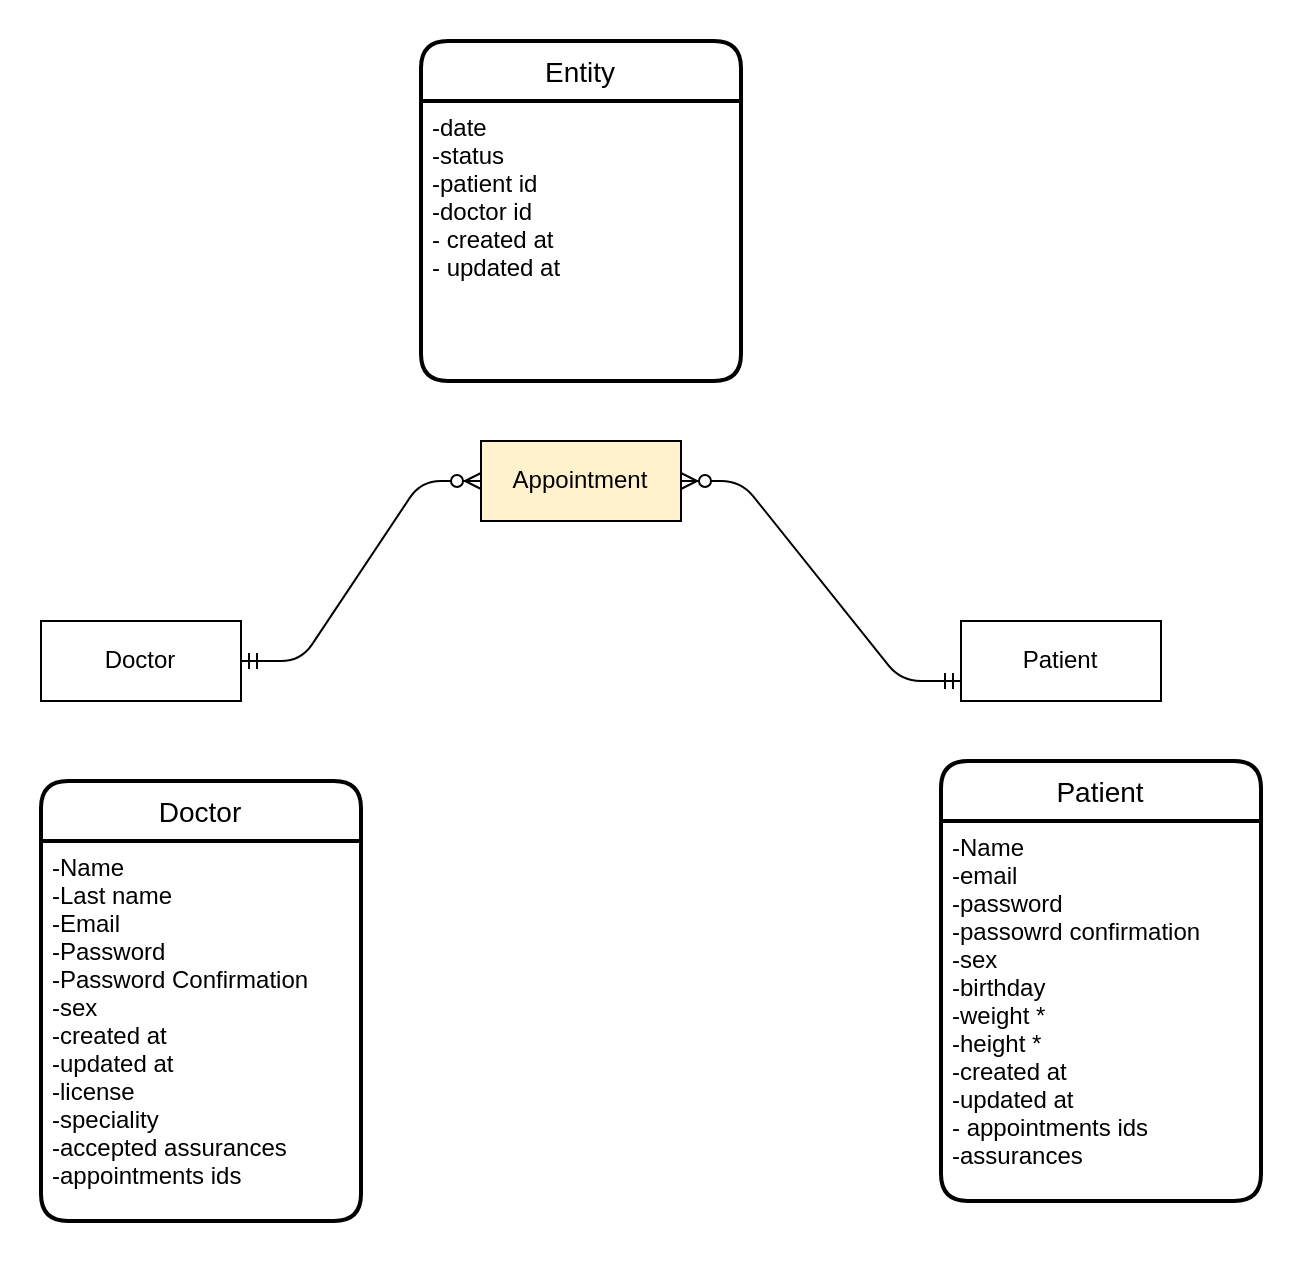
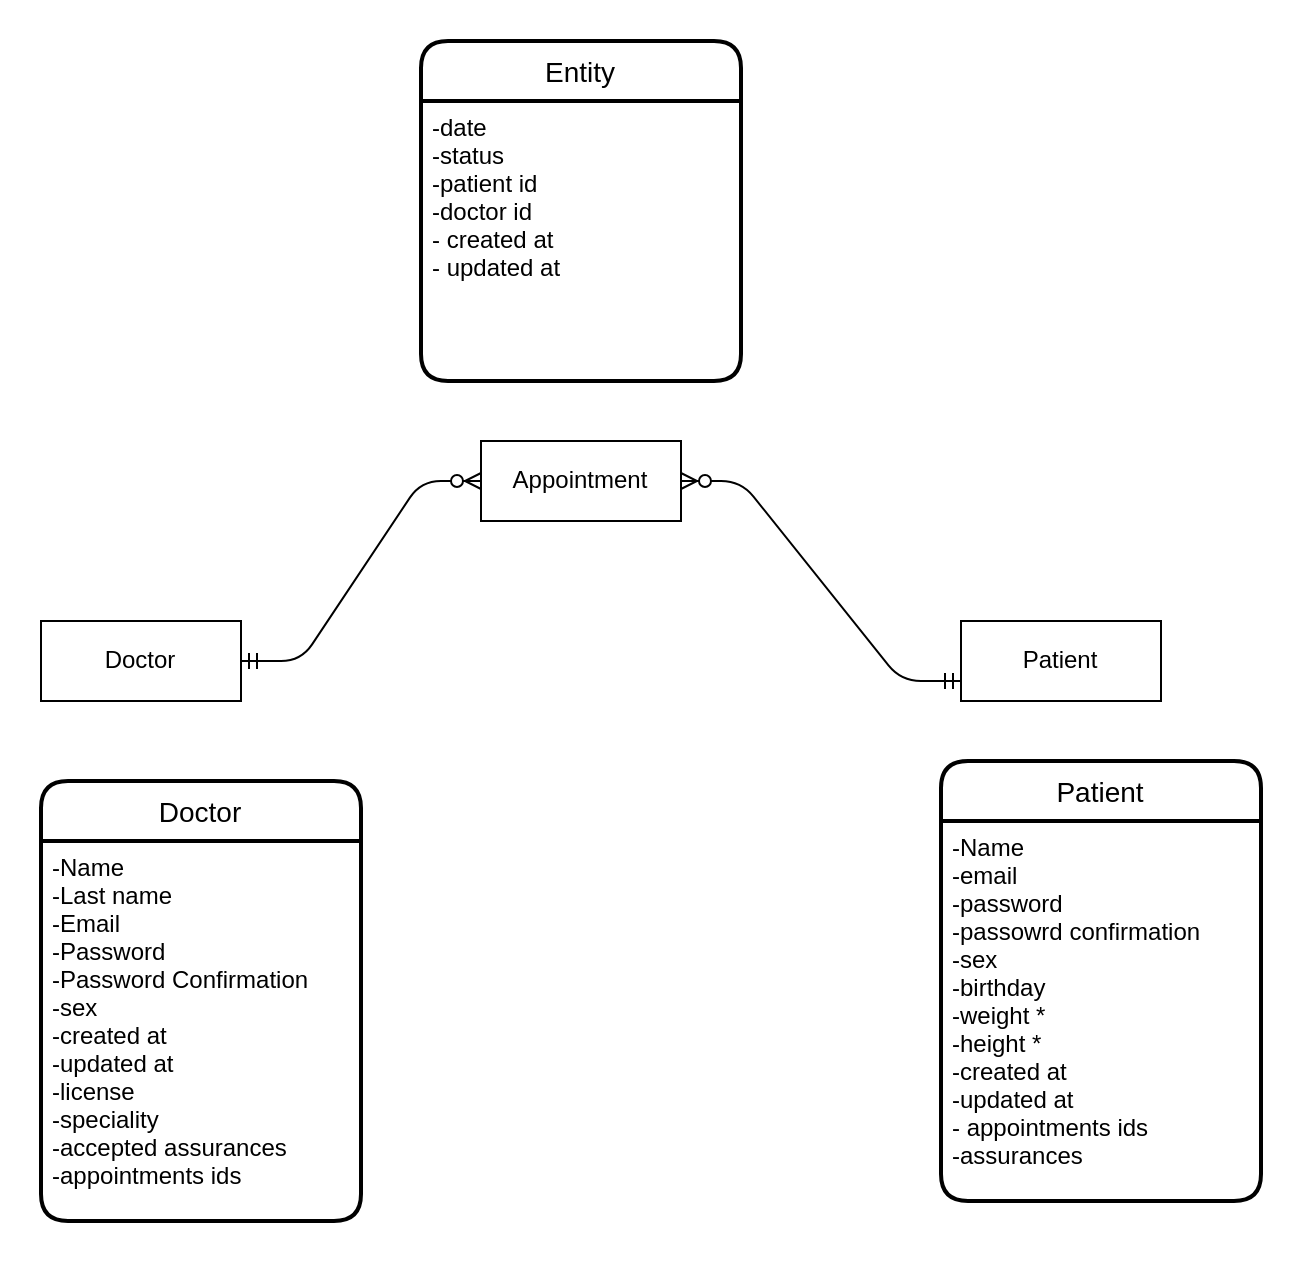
  <mxCell id="0" />
  <mxCell id="1" parent="0" />
  <mxCell id="2" value="Doctor&lt;br&gt;" style="whiteSpace=wrap;html=1;align=center;" vertex="1" parent="1"><mxGeometry x="20" y="310" width="100" height="40" as="geometry" /></mxCell>
  <mxCell id="3" value="Patient" style="whiteSpace=wrap;html=1;align=center;" vertex="1" parent="1"><mxGeometry x="480" y="310" width="100" height="40" as="geometry" /></mxCell>
- <mxCell id="4" value="Appointment" style="whiteSpace=wrap;html=1;align=center;fillColor=#fff2cc;" vertex="1" parent="1"><mxGeometry x="240" y="220" width="100" height="40" as="geometry" /></mxCell>
+ <mxCell id="4" value="Appointment" style="whiteSpace=wrap;html=1;align=center;" vertex="1" parent="1"><mxGeometry x="240" y="220" width="100" height="40" as="geometry" /></mxCell>
  <mxCell id="5" value="" style="edgeStyle=entityRelationEdgeStyle;fontSize=12;html=1;endArrow=ERzeroToMany;startArrow=ERmandOne;exitX=1;exitY=0.5;exitDx=0;exitDy=0;entryX=0;entryY=0.5;entryDx=0;entryDy=0;" edge="1" parent="1" source="2" target="4"><mxGeometry width="100" height="100" relative="1" as="geometry"><mxPoint x="350" y="510" as="sourcePoint" /><mxPoint x="450" y="410" as="targetPoint" /></mxGeometry></mxCell>
  <mxCell id="6" value="" style="edgeStyle=entityRelationEdgeStyle;fontSize=12;html=1;endArrow=ERzeroToMany;startArrow=ERmandOne;entryX=1;entryY=0.5;entryDx=0;entryDy=0;exitX=0;exitY=0.75;exitDx=0;exitDy=0;" edge="1" parent="1" source="3" target="4"><mxGeometry width="100" height="100" relative="1" as="geometry"><mxPoint x="320" y="590" as="sourcePoint" /><mxPoint x="420" y="490" as="targetPoint" /></mxGeometry></mxCell>
  <mxCell id="7" value="Doctor" style="swimlane;childLayout=stackLayout;horizontal=1;startSize=30;horizontalStack=0;rounded=1;fontSize=14;fontStyle=0;strokeWidth=2;resizeParent=0;resizeLast=1;shadow=0;dashed=0;align=center;" vertex="1" parent="1"><mxGeometry x="20" y="390" width="160" height="220" as="geometry" /></mxCell>
  <mxCell id="8" value="-Name&#10;-Last name&#10;-Email&#10;-Password&#10;-Password Confirmation&#10;-sex&#10;-created at&#10;-updated at&#10;-license&#10;-speciality&#10;-accepted assurances&#10;-appointments ids" style="align=left;strokeColor=none;fillColor=none;spacingLeft=4;fontSize=12;verticalAlign=top;resizable=0;rotatable=0;part=1;" vertex="1" parent="7"><mxGeometry y="30" width="160" height="190" as="geometry" /></mxCell>
  <mxCell id="9" value="Patient" style="swimlane;childLayout=stackLayout;horizontal=1;startSize=30;horizontalStack=0;rounded=1;fontSize=14;fontStyle=0;strokeWidth=2;resizeParent=0;resizeLast=1;shadow=0;dashed=0;align=center;" vertex="1" parent="1"><mxGeometry x="470" y="380" width="160" height="220" as="geometry" /></mxCell>
  <mxCell id="10" value="-Name&#10;-email&#10;-password&#10;-passowrd confirmation&#10;-sex&#10;-birthday&#10;-weight *&#10;-height *&#10;-created at&#10;-updated at&#10;- appointments ids&#10;-assurances&#10;" style="align=left;strokeColor=none;fillColor=none;spacingLeft=4;fontSize=12;verticalAlign=top;resizable=0;rotatable=0;part=1;" vertex="1" parent="9"><mxGeometry y="30" width="160" height="190" as="geometry" /></mxCell>
  <mxCell id="11" value="Entity" style="swimlane;childLayout=stackLayout;horizontal=1;startSize=30;horizontalStack=0;rounded=1;fontSize=14;fontStyle=0;strokeWidth=2;resizeParent=0;resizeLast=1;shadow=0;dashed=0;align=center;" vertex="1" parent="1"><mxGeometry x="210" y="20" width="160" height="170" as="geometry" /></mxCell>
  <mxCell id="12" value="-date&#10;-status&#10;-patient id&#10;-doctor id&#10;- created at&#10;- updated at" style="align=left;strokeColor=none;fillColor=none;spacingLeft=4;fontSize=12;verticalAlign=top;resizable=0;rotatable=0;part=1;" vertex="1" parent="11"><mxGeometry y="30" width="160" height="140" as="geometry" /></mxCell>
